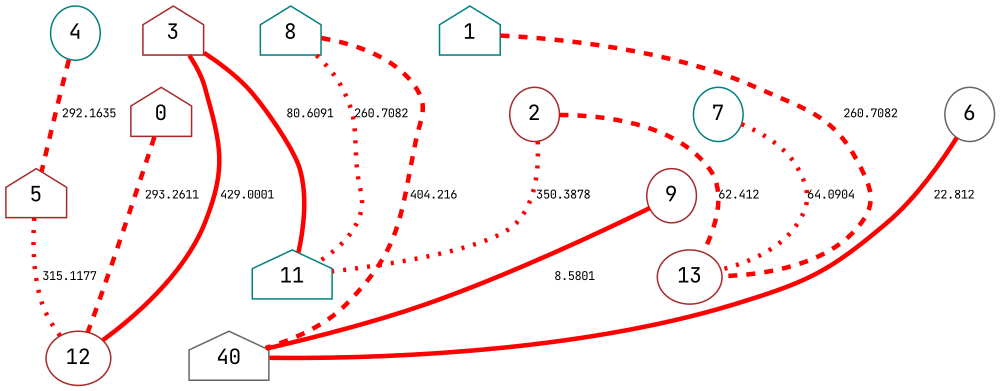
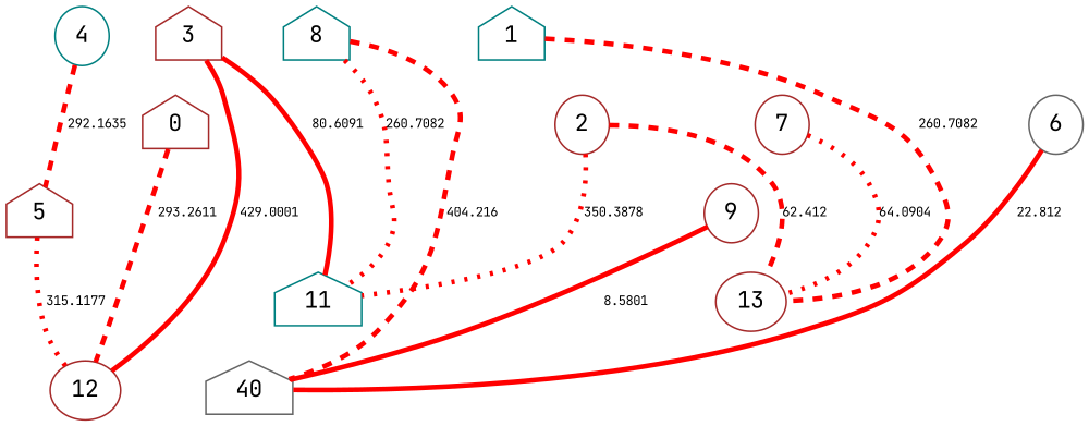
  graph {
    fontname="JetBrains Mono"
    node [color=brown fontname="JetBrains Mono" shape=house]
    edge [color=red fontname="JetBrains Mono" fontsize=8 penwidth=3 style=dashed]
    n1 [label=0 width=0.05]
    n2 [label=12 shape=ellipse width=0.05]
    n3 [color=teal label=1 width=0.05]
    n4 [label=13 shape=ellipse width=0.05]
    n5 [label=2 shape=ellipse width=0.05]
    n6 [color=teal label=11 width=0.05]
    n7 [label=3 width=0.05]
    n8 [color=teal label=4 shape=ellipse width=0.05]
    n9 [label=5 width=0.05]
    n10 [color=gray40 label=6 shape=ellipse width=0.05]
    n11 [color=gray40 label=40 width=0.05]
-   n12 [color=teal label=7 shape=ellipse width=0.05]
+   n12 [label=7 shape=ellipse width=0.05]
    n13 [color=teal label=8 width=0.05]
    n14 [label=9 shape=ellipse width=0.05]
    n1 -- n2 [label=293.2611 weight=-292261]
    n3 -- n4 [label=260.7082 weight=-18149]
    n5 -- n4 [label=62.412 weight=-61412]
    n5 -- n6 [label=350.3878 style=dotted weight=-349387]
    n7 -- n2 [label=429.0001 style=bold weight=-428000]
    n7 -- n6 [label=80.6091 style=bold weight=-79609]
    n8 -- n9 [label=292.1635 weight=-291163]
    n9 -- n2 [label=315.1177 style=dotted weight=-314117]
    n10 -- n11 [label=22.812 style=bold weight=-21812]
    n12 -- n4 [label=64.0904 style=dotted weight=-63090]
    n13 -- n6 [label=260.7082 style=dotted weight=-259708]
    n13 -- n11 [label=404.216 weight=-403216]
    n14 -- n11 [label=8.5801 style=bold weight=-7580]
  }
